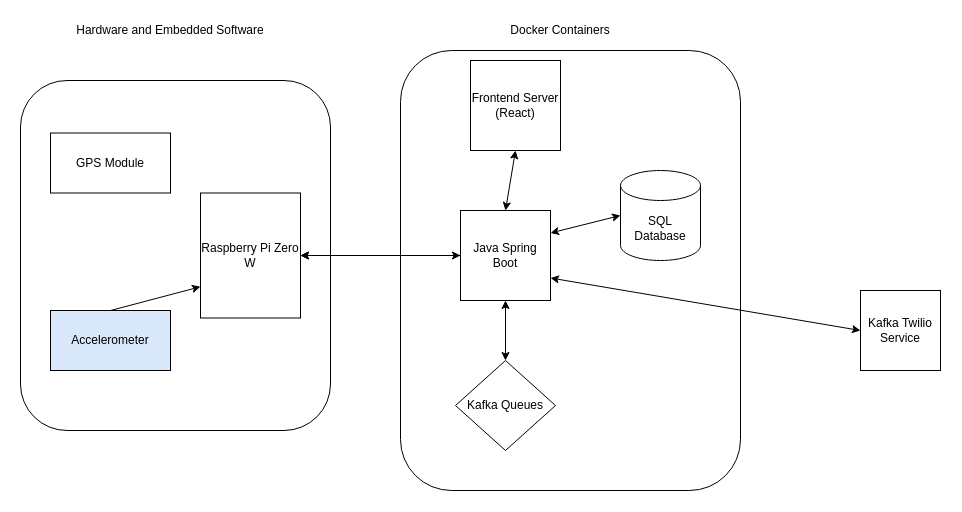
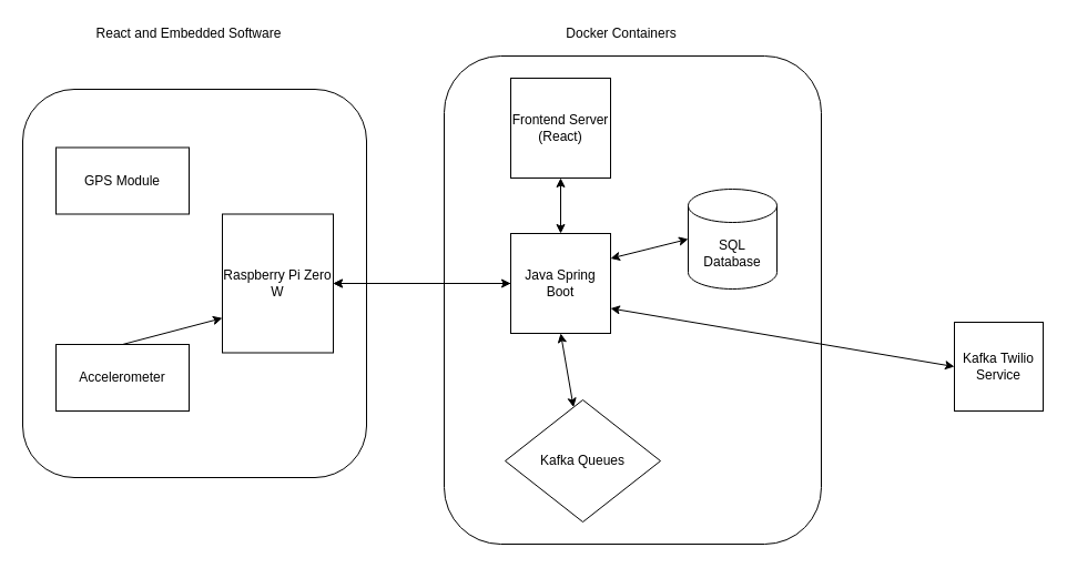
  <mxCell id="0" />
  <mxCell id="1" parent="0" />
  <mxCell id="2" value="" style="rounded=1;whiteSpace=wrap;html=1;" vertex="1" parent="1"><mxGeometry x="20" y="80" width="310" height="350" as="geometry" /></mxCell>
  <mxCell id="3" value="" style="rounded=1;whiteSpace=wrap;html=1;" vertex="1" parent="1"><mxGeometry x="400" y="50" width="340" height="440" as="geometry" /></mxCell>
  <mxCell id="4" style="edgeStyle=orthogonalEdgeStyle;rounded=0;orthogonalLoop=1;jettySize=auto;html=1;" edge="1" parent="1" source="5" target="16"><mxGeometry relative="1" as="geometry" /></mxCell>
  <mxCell id="5" value="Java Spring Boot" style="rounded=0;whiteSpace=wrap;html=1;" vertex="1" parent="1"><mxGeometry x="460" y="210" width="90" height="90" as="geometry" /></mxCell>
  <mxCell id="6" value="SQL Database" style="shape=cylinder3;whiteSpace=wrap;html=1;boundedLbl=1;backgroundOutline=1;size=15;" vertex="1" parent="1"><mxGeometry x="620" y="170" width="80" height="90" as="geometry" /></mxCell>
  <mxCell id="7" value="" style="endArrow=classic;startArrow=classic;html=1;entryX=0;entryY=0.5;entryDx=0;entryDy=0;entryPerimeter=0;exitX=1;exitY=0.25;exitDx=0;exitDy=0;" edge="1" parent="1" source="5" target="6"><mxGeometry width="50" height="50" relative="1" as="geometry"><mxPoint x="510" y="410" as="sourcePoint" /><mxPoint x="560" y="360" as="targetPoint" /></mxGeometry></mxCell>
- <mxCell id="8" value="&lt;div&gt;Frontend Server&lt;/div&gt;&lt;div&gt;(React)&lt;/div&gt;" style="whiteSpace=wrap;html=1;aspect=fixed;" vertex="1" parent="1"><mxGeometry x="470" y="60" width="90" height="90" as="geometry" /></mxCell>
- <mxCell id="9" value="Kafka Queues" style="rhombus;whiteSpace=wrap;html=1;" vertex="1" parent="1"><mxGeometry x="455" y="360" width="100" height="90" as="geometry" /></mxCell>
+ <mxCell id="8" value="&lt;div&gt;Frontend Server&lt;/div&gt;&lt;div&gt;(React)&lt;/div&gt;" style="whiteSpace=wrap;html=1;aspect=fixed;" vertex="1" parent="1"><mxGeometry x="460" y="70" width="90" height="90" as="geometry" /></mxCell>
+ <mxCell id="9" value="Kafka Queues" style="rhombus;whiteSpace=wrap;html=1;" vertex="1" parent="1"><mxGeometry x="455" y="360" width="140" height="110" as="geometry" /></mxCell>
  <mxCell id="10" value="" style="endArrow=classic;startArrow=classic;html=1;entryX=0.5;entryY=1;entryDx=0;entryDy=0;" edge="1" parent="1" source="9" target="5"><mxGeometry width="50" height="50" relative="1" as="geometry"><mxPoint x="510" y="410" as="sourcePoint" /><mxPoint x="560" y="360" as="targetPoint" /></mxGeometry></mxCell>
  <mxCell id="11" value="Docker Containers" style="text;html=1;strokeColor=none;fillColor=none;align=center;verticalAlign=middle;whiteSpace=wrap;rounded=0;" vertex="1" parent="1"><mxGeometry x="480" y="20" width="160" height="20" as="geometry" /></mxCell>
  <mxCell id="12" style="edgeStyle=orthogonalEdgeStyle;rounded=0;orthogonalLoop=1;jettySize=auto;html=1;exitX=0.5;exitY=1;exitDx=0;exitDy=0;" edge="1" parent="1" source="11" target="11"><mxGeometry relative="1" as="geometry" /></mxCell>
  <mxCell id="13" value="Kafka Twilio Service" style="whiteSpace=wrap;html=1;aspect=fixed;" vertex="1" parent="1"><mxGeometry x="860" y="290" width="80" height="80" as="geometry" /></mxCell>
  <mxCell id="14" value="" style="endArrow=classic;startArrow=classic;html=1;entryX=0;entryY=0.5;entryDx=0;entryDy=0;exitX=1;exitY=0.75;exitDx=0;exitDy=0;" edge="1" parent="1" source="5" target="13"><mxGeometry width="50" height="50" relative="1" as="geometry"><mxPoint x="560" y="510" as="sourcePoint" /><mxPoint x="610" y="460" as="targetPoint" /></mxGeometry></mxCell>
  <mxCell id="15" value="" style="endArrow=classic;startArrow=classic;html=1;entryX=0.5;entryY=1;entryDx=0;entryDy=0;exitX=0.5;exitY=0;exitDx=0;exitDy=0;" edge="1" parent="1" source="5" target="8"><mxGeometry width="50" height="50" relative="1" as="geometry"><mxPoint x="560" y="510" as="sourcePoint" /><mxPoint x="600" y="450" as="targetPoint" /></mxGeometry></mxCell>
  <mxCell id="16" value="Raspberry Pi Zero W" style="rounded=0;whiteSpace=wrap;html=1;" vertex="1" parent="1"><mxGeometry x="200" y="192.5" width="100" height="125" as="geometry" /></mxCell>
  <mxCell id="17" value="" style="endArrow=classic;startArrow=classic;html=1;exitX=1;exitY=0.5;exitDx=0;exitDy=0;entryX=0;entryY=0.5;entryDx=0;entryDy=0;" edge="1" parent="1" source="16" target="5"><mxGeometry width="50" height="50" relative="1" as="geometry"><mxPoint x="510" y="430" as="sourcePoint" /><mxPoint x="560" y="380" as="targetPoint" /></mxGeometry></mxCell>
  <mxCell id="18" value="GPS Module" style="rounded=0;whiteSpace=wrap;html=1;" vertex="1" parent="1"><mxGeometry x="50" y="132.5" width="120" height="60" as="geometry" /></mxCell>
- <mxCell id="19" value="Accelerometer" style="rounded=0;whiteSpace=wrap;html=1;fillColor=#dae8fc;" vertex="1" parent="1"><mxGeometry x="50" y="310" width="120" height="60" as="geometry" /></mxCell>
+ <mxCell id="19" value="Accelerometer" style="rounded=0;whiteSpace=wrap;html=1;" vertex="1" parent="1"><mxGeometry x="50" y="310" width="120" height="60" as="geometry" /></mxCell>
  <mxCell id="20" value="" style="endArrow=classic;html=1;exitX=0.5;exitY=0;exitDx=0;exitDy=0;entryX=0;entryY=0.75;entryDx=0;entryDy=0;" edge="1" parent="1" source="19" target="16"><mxGeometry width="50" height="50" relative="1" as="geometry"><mxPoint x="450" y="370" as="sourcePoint" /><mxPoint x="500" y="320" as="targetPoint" /></mxGeometry></mxCell>
- <mxCell id="21" value="Hardware and Embedded Software" style="text;html=1;strokeColor=none;fillColor=none;align=center;verticalAlign=middle;whiteSpace=wrap;rounded=0;" vertex="1" parent="1"><mxGeometry x="70" y="20" width="200" height="20" as="geometry" /></mxCell>
+ <mxCell id="21" value="React and Embedded Software" style="text;html=1;strokeColor=none;fillColor=none;align=center;verticalAlign=middle;whiteSpace=wrap;rounded=0;" vertex="1" parent="1"><mxGeometry x="70" y="20" width="200" height="20" as="geometry" /></mxCell>
